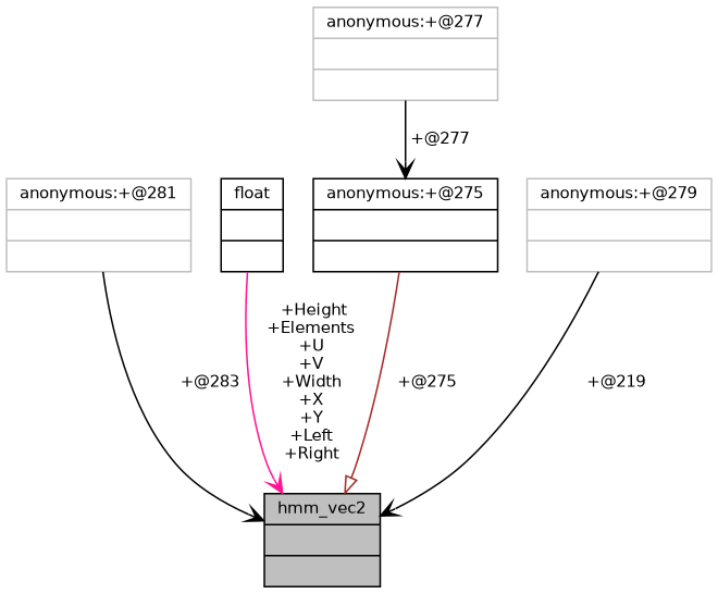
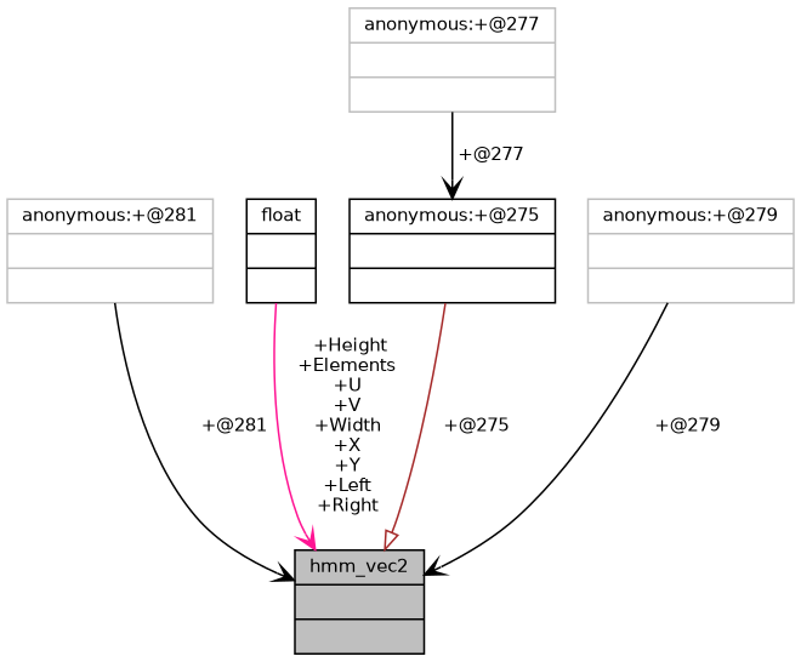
  digraph {
    node [color=black fontname=Helvetica fontsize=10 shape=record]
    edge [arrowhead=vee color=black fontname=Helvetica fontsize=10 labelfontname=Helvetica labelfontsize=10 style=solid]
    n1 [fillcolor=grey75 fontcolor=black height=0.2 label="{hmm_vec2\n||}" style=filled width=0.4]
    n2 [color=grey75 height=0.2 label="{anonymous:+@281\n||}" width=0.4]
    n3 [height=0.2 label="{float\n||}" width=0.4]
    n4 [height=0.2 label="{anonymous:+@275\n||}" width=0.4]
    n5 [color=grey75 height=0.2 label="{anonymous:+@277\n||}" width=0.4]
    n6 [color=grey75 height=0.2 label="{anonymous:+@279\n||}" width=0.4]
-   n2 -> n1 [label=" +@283"]
+   n2 -> n1 [label=" +@281"]
    n3 -> n1 [color=deeppink label=" +Height\n+Elements\n+U\n+V\n+Width\n+X\n+Y\n+Left\n+Right"]
    n4 -> n1 [arrowhead=onormal color=brown label=" +@275"]
    n5 -> n4 [label=" +@277"]
-   n6 -> n1 [label=" +@219"]
+   n6 -> n1 [label=" +@279"]
  }
